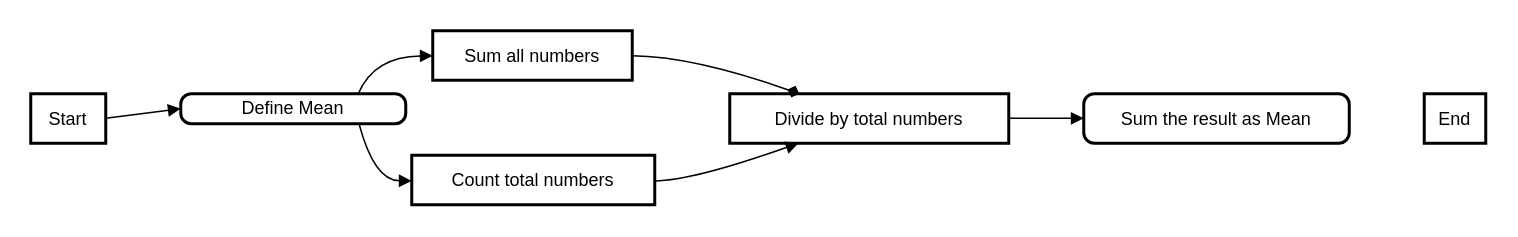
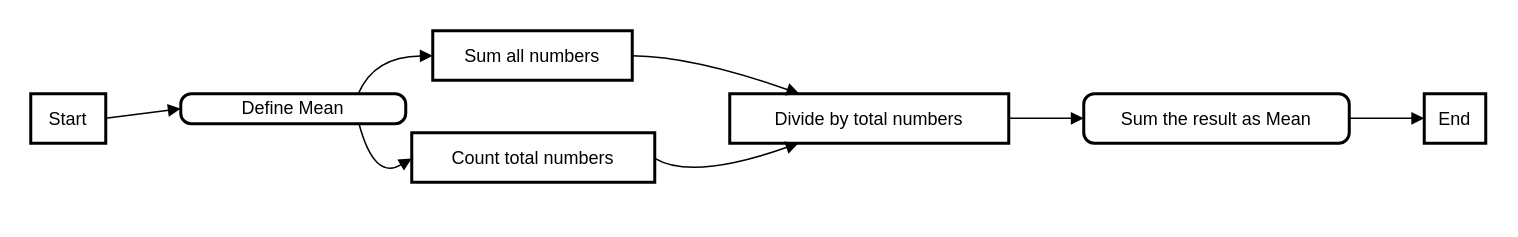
  <mxCell id="0" />
  <mxCell id="1" parent="0" />
  <mxCell id="2" value="Start" style="whiteSpace=wrap;strokeWidth=2;" vertex="1" parent="1"><mxGeometry y="62" width="50" height="33" as="geometry" x="20" /></mxCell>
  <mxCell id="3" value="Define Mean" style="rounded=1;absoluteArcSize=1;arcSize=14;whiteSpace=wrap;strokeWidth=2;" vertex="1" parent="1"><mxGeometry x="120" y="62" width="150" height="20" as="geometry" /></mxCell>
  <mxCell id="4" value="Sum all numbers" style="whiteSpace=wrap;strokeWidth=2;" vertex="1" parent="1"><mxGeometry x="288" width="133" height="33" as="geometry" y="20" /></mxCell>
- <mxCell id="5" value="Count total numbers" style="whiteSpace=wrap;strokeWidth=2;" vertex="1" parent="1"><mxGeometry x="274" y="103" width="162" height="33" as="geometry" /></mxCell>
+ <mxCell id="5" value="Count total numbers" style="whiteSpace=wrap;strokeWidth=2;" vertex="1" parent="1"><mxGeometry x="274" y="88" width="162" height="33" as="geometry" /></mxCell>
  <mxCell id="6" value="Divide by total numbers" style="whiteSpace=wrap;strokeWidth=2;" vertex="1" parent="1"><mxGeometry x="486" y="62" width="186" height="33" as="geometry" /></mxCell>
  <mxCell id="7" value="Sum the result as Mean" style="rounded=1;absoluteArcSize=1;arcSize=14;whiteSpace=wrap;strokeWidth=2;" vertex="1" parent="1"><mxGeometry x="722" y="62" width="177" height="33" as="geometry" /></mxCell>
  <mxCell id="8" value="End" style="whiteSpace=wrap;strokeWidth=2;" vertex="1" parent="1"><mxGeometry x="949" y="62" width="41" height="33" as="geometry" /></mxCell>
  <mxCell id="9" value="" style="curved=1;startArrow=none;endArrow=block;exitX=1.001;exitY=0.497;entryX=0.001;entryY=0.497;" edge="1" parent="1" source="2" target="3"><mxGeometry relative="1" as="geometry"><Array as="points" /></mxGeometry></mxCell>
  <mxCell id="10" value="" style="curved=1;startArrow=none;endArrow=block;exitX=0.794;exitY=-0.009;entryX=0.0;entryY=0.506;" edge="1" parent="1" source="3" target="4"><mxGeometry relative="1" as="geometry"><Array as="points"><mxPoint x="249" y="37" /></Array></mxGeometry></mxCell>
  <mxCell id="11" value="" style="curved=1;startArrow=none;endArrow=block;exitX=0.794;exitY=1.003;entryX=-0.002;entryY=0.518;" edge="1" parent="1" source="3" target="5"><mxGeometry relative="1" as="geometry"><Array as="points"><mxPoint x="249" y="120" /></Array></mxGeometry></mxCell>
- <mxCell id="12" value="" style="curved=1;startArrow=none;endArrow=diamond;exitX=1.002;exitY=0.506;entryX=0.245;entryY=-0.009;" edge="1" parent="1" source="4" target="6"><mxGeometry relative="1" as="geometry"><Array as="points"><mxPoint x="461" y="37" /></Array></mxGeometry></mxCell>
+ <mxCell id="12" value="" style="curved=1;startArrow=none;endArrow=block;exitX=1.002;exitY=0.506;entryX=0.245;entryY=-0.009;" edge="1" parent="1" source="4" target="6"><mxGeometry relative="1" as="geometry"><Array as="points"><mxPoint x="461" y="37" /></Array></mxGeometry></mxCell>
  <mxCell id="13" value="" style="curved=1;startArrow=none;endArrow=block;exitX=0.998;exitY=0.518;entryX=0.245;entryY=1.003;" edge="1" parent="1" source="5" target="6"><mxGeometry relative="1" as="geometry"><Array as="points"><mxPoint x="461" y="120" /></Array></mxGeometry></mxCell>
  <mxCell id="14" value="" style="curved=1;startArrow=none;endArrow=block;exitX=1.0;exitY=0.497;entryX=-0.0;entryY=0.497;" edge="1" parent="1" source="6" target="7"><mxGeometry relative="1" as="geometry"><Array as="points" /></mxGeometry></mxCell>
+ <mxCell id="15" value="" style="curved=1;startArrow=none;endArrow=block;exitX=1.0;exitY=0.497;entryX=-0.002;entryY=0.497;" edge="1" parent="1" source="7" target="8"><mxGeometry relative="1" as="geometry"><Array as="points" /></mxGeometry></mxCell>
